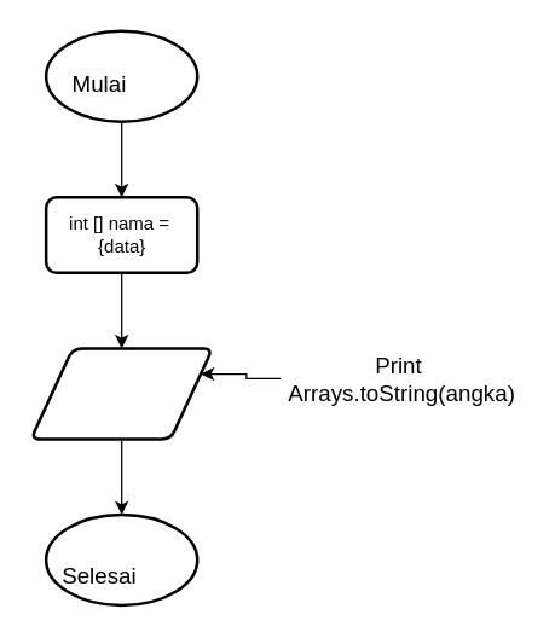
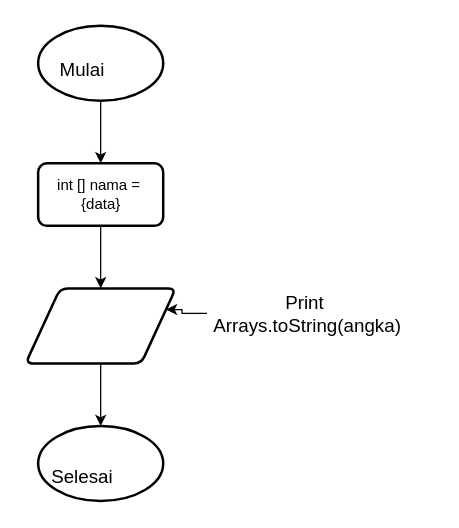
  <mxCell id="0" />
  <mxCell id="1" parent="0" />
  <mxCell id="2" style="edgeStyle=orthogonalEdgeStyle;rounded=0;orthogonalLoop=1;jettySize=auto;html=1;entryX=0.5;entryY=0;entryDx=0;entryDy=0;" parent="1" source="3" target="12" edge="1"><mxGeometry relative="1" as="geometry"><mxPoint x="80" y="120" as="targetPoint" /></mxGeometry></mxCell>
  <mxCell id="3" value="" style="strokeWidth=2;html=1;shape=mxgraph.flowchart.start_1;whiteSpace=wrap;" parent="1" vertex="1"><mxGeometry x="30" y="20" width="100" height="60" as="geometry" /></mxCell>
  <mxCell id="4" value="" style="strokeWidth=2;html=1;shape=mxgraph.flowchart.start_1;whiteSpace=wrap;" parent="1" vertex="1"><mxGeometry x="30" y="340" width="100" height="60" as="geometry" /></mxCell>
  <mxCell id="5" style="edgeStyle=orthogonalEdgeStyle;rounded=0;orthogonalLoop=1;jettySize=auto;html=1;exitX=0.5;exitY=1;exitDx=0;exitDy=0;" parent="1" source="12" target="7" edge="1"><mxGeometry relative="1" as="geometry"><mxPoint x="80" y="250" as="targetPoint" /><mxPoint x="80" y="190" as="sourcePoint" /></mxGeometry></mxCell>
  <mxCell id="6" style="edgeStyle=orthogonalEdgeStyle;rounded=0;orthogonalLoop=1;jettySize=auto;html=1;entryX=0.5;entryY=0;entryDx=0;entryDy=0;entryPerimeter=0;" parent="1" source="7" target="4" edge="1"><mxGeometry relative="1" as="geometry" /></mxCell>
  <mxCell id="7" value="" style="shape=parallelogram;html=1;strokeWidth=2;perimeter=parallelogramPerimeter;whiteSpace=wrap;rounded=1;arcSize=12;size=0.23;" parent="1" vertex="1"><mxGeometry x="20" y="230" width="120" height="60" as="geometry" /></mxCell>
  <mxCell id="8" value="&lt;font style=&quot;font-size: 15px&quot;&gt;Selesai&lt;/font&gt;" style="text;html=1;resizable=0;autosize=1;align=center;verticalAlign=middle;points=[];fillColor=none;strokeColor=none;rounded=0;" parent="1" vertex="1"><mxGeometry x="35" y="370" width="60" height="20" as="geometry" /></mxCell>
  <mxCell id="9" style="edgeStyle=orthogonalEdgeStyle;rounded=0;orthogonalLoop=1;jettySize=auto;html=1;entryX=1;entryY=0.25;entryDx=0;entryDy=0;" parent="1" source="10" target="7" edge="1"><mxGeometry relative="1" as="geometry"><mxPoint x="140" y="254" as="targetPoint" /></mxGeometry></mxCell>
- <mxCell id="10" value="&lt;font style=&quot;font-size: 15px&quot;&gt;Print&amp;nbsp;&lt;br&gt;Arrays.toString(angka)&lt;/font&gt;" style="text;html=1;resizable=0;autosize=1;align=center;verticalAlign=middle;points=[];fillColor=none;strokeColor=none;rounded=0;" parent="1" vertex="1"><mxGeometry x="185" y="230" width="160" height="40" as="geometry" /></mxCell>
+ <mxCell id="10" value="&lt;font style=&quot;font-size: 15px&quot;&gt;Print&amp;nbsp;&lt;br&gt;Arrays.toString(angka)&lt;/font&gt;" style="text;html=1;resizable=0;autosize=1;align=center;verticalAlign=middle;points=[];fillColor=none;strokeColor=none;rounded=0;" parent="1" vertex="1"><mxGeometry x="165" y="230" width="160" height="40" as="geometry" /></mxCell>
  <mxCell id="11" value="&lt;font style=&quot;font-size: 15px&quot;&gt;Mulai&lt;/font&gt;" style="text;html=1;resizable=0;autosize=1;align=center;verticalAlign=middle;points=[];fillColor=none;strokeColor=none;rounded=0;" parent="1" vertex="1"><mxGeometry x="40" y="45" width="50" height="20" as="geometry" /></mxCell>
  <mxCell id="12" value="" style="rounded=1;whiteSpace=wrap;html=1;absoluteArcSize=1;arcSize=14;strokeWidth=2;" vertex="1" parent="1"><mxGeometry x="30" y="130" width="100" height="50" as="geometry" /></mxCell>
  <mxCell id="13" value="int [] nama =&amp;nbsp;&lt;br&gt;{data}" style="text;html=1;resizable=0;autosize=1;align=center;verticalAlign=middle;points=[];fillColor=none;strokeColor=none;rounded=0;" vertex="1" parent="1"><mxGeometry x="35" y="140" width="90" height="30" as="geometry" /></mxCell>
